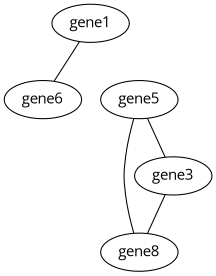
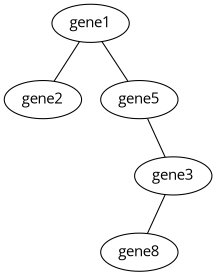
  strict graph {
    fontname="Open Sans"
    node [fontname="Open Sans"]
    edge [fontname="Open Sans"]
    gene1
-   gene2 [label=gene6]
+   gene2
    n3 [label=gene8]
    gene3
    gene5
    gene1 -- gene2
-   n3 -- gene5
+   gene1 -- gene5
    gene3 -- n3
    gene5 -- gene3
  }
